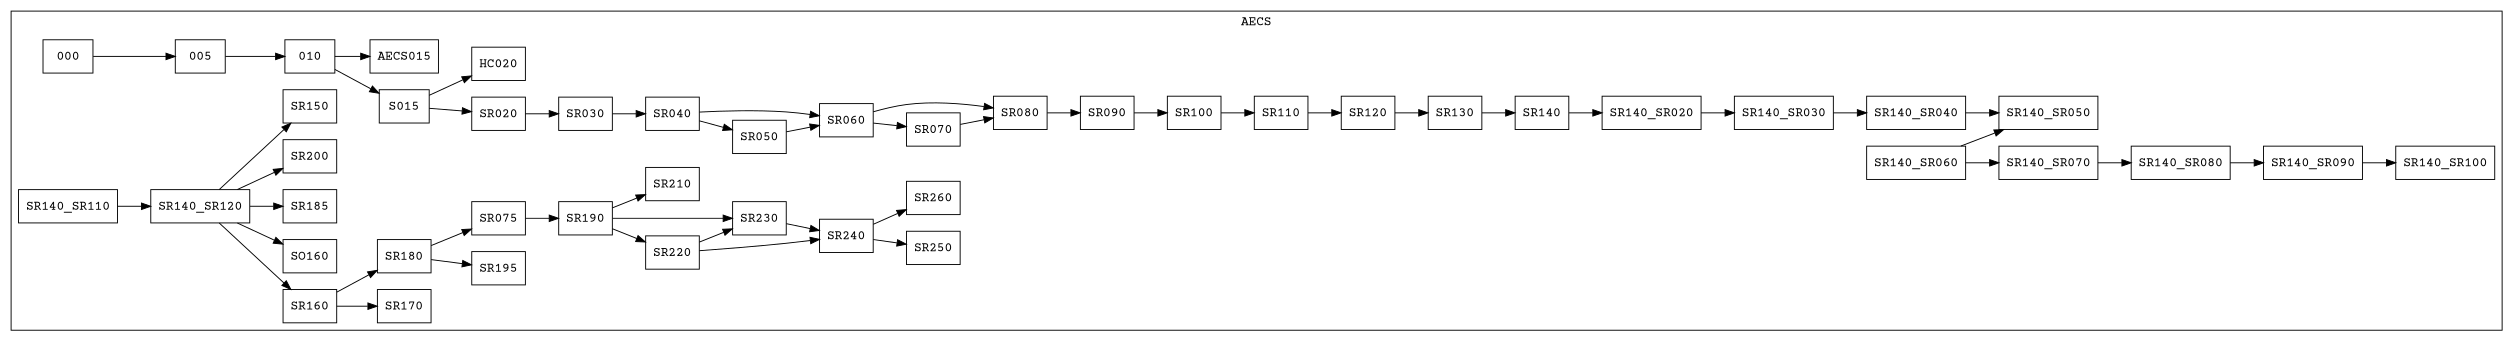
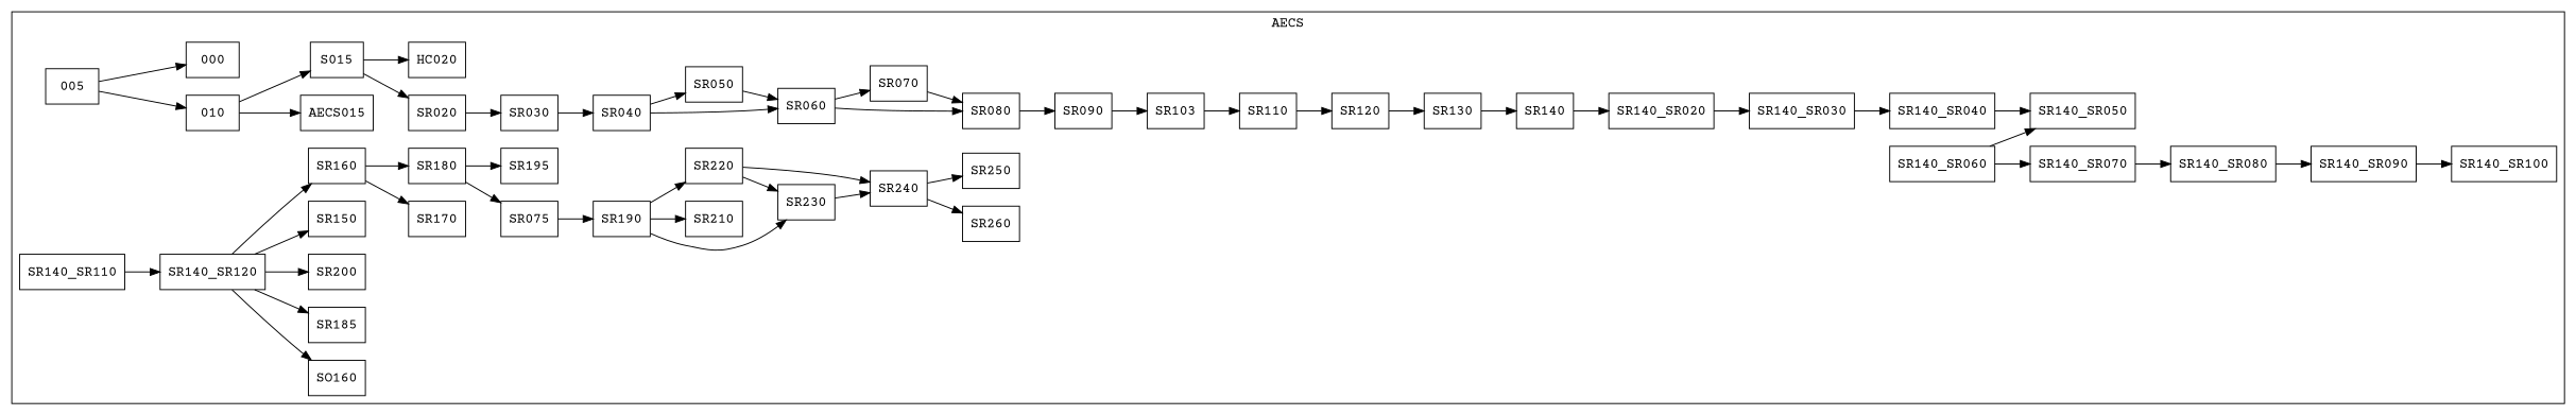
  digraph {
    fontname="Courier Prime"
    rankdir=LR
    node [fontname="Courier Prime" shape=box]
    edge [fontname="Courier Prime"]
    000
    005
    010
    S015
    AECS015
    SR020
    HC020
    SR030
    SR040
    SR050
    SR060
    SR070
    SR080
    SR090
-   SR100
+   SR100 [label=SR103]
    SR110
    SR120
    SR130
    SR140
    SR140_SR020
    SR140_SR030
    SR140_SR040
    SR140_SR050
    SR140_SR060
    SR140_SR070
    SR140_SR080
    SR140_SR090
    SR140_SR100
    SR140_SR110
    SR140_SR120
    SR150
    SR160
    SO160
    SR185
    SR200
    SR170
    SR180
    SR195
    SR075
    SR190
    SR210
    SR220
    SR230
    SR240
    SR250
    SR260
    subgraph cluster_1 {
      label=AECS
      000
      005
      010
      S015
      AECS015
      SR020
      HC020
      SR030
      SR040
      SR050
      SR060
      SR070
      SR080
      SR090
      SR100
      SR110
      SR120
      SR130
      SR140
      SR140_SR020
      SR140_SR030
      SR140_SR040
      SR140_SR050
      SR140_SR060
      SR140_SR070
      SR140_SR080
      SR140_SR090
      SR140_SR100
      SR140_SR110
      SR140_SR120
      SR150
      SR160
      SO160
      SR185
      SR200
      SR170
      SR180
      SR195
      SR075
      SR190
      SR210
      SR220
      SR230
      SR240
      SR250
      SR260
    }
-   000 -> 005
+   005 -> 000
    005 -> 010
    010 -> S015
    010 -> AECS015
    S015 -> SR020
    S015 -> HC020
    SR020 -> SR030
    SR030 -> SR040
    SR040 -> SR050
    SR040 -> SR060
    SR050 -> SR060
    SR060 -> SR070
    SR060 -> SR080
    SR070 -> SR080
    SR080 -> SR090
    SR090 -> SR100
    SR100 -> SR110
    SR110 -> SR120
    SR120 -> SR130
    SR130 -> SR140
    SR140 -> SR140_SR020
    SR140_SR020 -> SR140_SR030
    SR140_SR030 -> SR140_SR040
    SR140_SR040 -> SR140_SR050
    SR140_SR060 -> SR140_SR050
    SR140_SR060 -> SR140_SR070
    SR140_SR070 -> SR140_SR080
    SR140_SR080 -> SR140_SR090
    SR140_SR090 -> SR140_SR100
    SR140_SR110 -> SR140_SR120
    SR140_SR120 -> SR150
    SR140_SR120 -> SR160
    SR140_SR120 -> SO160
    SR140_SR120 -> SR185
    SR140_SR120 -> SR200
    SR160 -> SR170
    SR160 -> SR180
    SR180 -> SR195
    SR180 -> SR075
    SR075 -> SR190
    SR190 -> SR210
    SR190 -> SR220
    SR190 -> SR230
    SR220 -> SR230
    SR220 -> SR240
    SR230 -> SR240
    SR240 -> SR250
    SR240 -> SR260
  }
